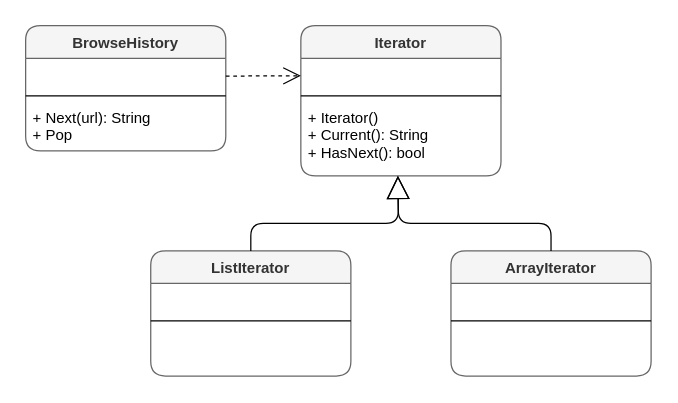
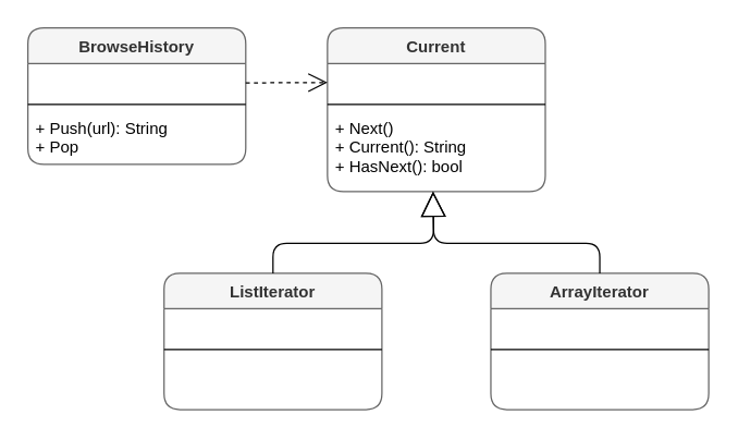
  <mxCell id="0" />
  <mxCell id="1" parent="0" />
  <mxCell id="2" value="BrowseHistory" style="swimlane;fontStyle=1;align=center;verticalAlign=top;childLayout=stackLayout;horizontal=1;startSize=26;horizontalStack=0;resizeParent=1;resizeParentMax=0;resizeLast=0;collapsible=1;marginBottom=0;resizeHeight=1;rounded=1;shadow=0;sketch=0;noLabel=0;portConstraintRotation=0;expand=1;resizable=1;treeFolding=0;pointerEvents=1;deletable=1;autosize=0;container=0;swimlaneFillColor=none;fillColor=#f5f5f5;strokeColor=#666666;fontColor=#333333;" vertex="1" parent="1"><mxGeometry x="20" y="20" width="160" height="100" as="geometry"><mxRectangle x="40" y="40" width="70" height="26" as="alternateBounds" /></mxGeometry></mxCell>
  <mxCell id="3" value=" " style="text;strokeColor=none;fillColor=none;align=left;verticalAlign=top;spacingLeft=4;spacingRight=4;overflow=hidden;rotatable=0;points=[[0,0.5],[1,0.5]];portConstraint=eastwest;" vertex="1" parent="2"><mxGeometry y="26" width="160" height="26" as="geometry" /></mxCell>
  <mxCell id="4" value="" style="line;strokeWidth=1;fillColor=none;align=left;verticalAlign=middle;spacingTop=-1;spacingLeft=3;spacingRight=3;rotatable=0;labelPosition=right;points=[];portConstraint=eastwest;" vertex="1" parent="2"><mxGeometry y="52" width="160" height="8" as="geometry" /></mxCell>
- <mxCell id="5" value="+ Next(url): String&#10;+ Pop" style="text;strokeColor=none;fillColor=none;align=left;verticalAlign=top;spacingLeft=4;spacingRight=4;overflow=hidden;rotatable=0;points=[[0,0.5],[1,0.5]];portConstraint=eastwest;" vertex="1" parent="2"><mxGeometry y="60" width="160" height="40" as="geometry" /></mxCell>
- <mxCell id="6" value="Iterator" style="swimlane;fontStyle=1;align=center;verticalAlign=top;childLayout=stackLayout;horizontal=1;startSize=26;horizontalStack=0;resizeParent=1;resizeParentMax=0;resizeLast=0;collapsible=1;marginBottom=0;resizeHeight=1;rounded=1;shadow=0;sketch=0;noLabel=0;portConstraintRotation=0;expand=1;resizable=1;treeFolding=0;pointerEvents=1;deletable=1;autosize=0;container=0;swimlaneFillColor=none;fillColor=#f5f5f5;strokeColor=#666666;fontColor=#333333;" vertex="1" parent="1"><mxGeometry x="240" y="20" width="160" height="120" as="geometry"><mxRectangle x="40" y="40" width="70" height="26" as="alternateBounds" /></mxGeometry></mxCell>
+ <mxCell id="5" value="+ Push(url): String&#10;+ Pop" style="text;strokeColor=none;fillColor=none;align=left;verticalAlign=top;spacingLeft=4;spacingRight=4;overflow=hidden;rotatable=0;points=[[0,0.5],[1,0.5]];portConstraint=eastwest;" vertex="1" parent="2"><mxGeometry y="60" width="160" height="40" as="geometry" /></mxCell>
+ <mxCell id="6" value="Current" style="swimlane;fontStyle=1;align=center;verticalAlign=top;childLayout=stackLayout;horizontal=1;startSize=26;horizontalStack=0;resizeParent=1;resizeParentMax=0;resizeLast=0;collapsible=1;marginBottom=0;resizeHeight=1;rounded=1;shadow=0;sketch=0;noLabel=0;portConstraintRotation=0;expand=1;resizable=1;treeFolding=0;pointerEvents=1;deletable=1;autosize=0;container=0;swimlaneFillColor=none;fillColor=#f5f5f5;strokeColor=#666666;fontColor=#333333;" vertex="1" parent="1"><mxGeometry x="240" y="20" width="160" height="120" as="geometry"><mxRectangle x="40" y="40" width="70" height="26" as="alternateBounds" /></mxGeometry></mxCell>
  <mxCell id="7" value=" " style="text;strokeColor=none;fillColor=none;align=left;verticalAlign=top;spacingLeft=4;spacingRight=4;overflow=hidden;rotatable=0;points=[[0,0.5],[1,0.5]];portConstraint=eastwest;" vertex="1" parent="6"><mxGeometry y="26" width="160" height="26" as="geometry" /></mxCell>
  <mxCell id="8" value="" style="line;strokeWidth=1;fillColor=none;align=left;verticalAlign=middle;spacingTop=-1;spacingLeft=3;spacingRight=3;rotatable=0;labelPosition=right;points=[];portConstraint=eastwest;" vertex="1" parent="6"><mxGeometry y="52" width="160" height="8" as="geometry" /></mxCell>
- <mxCell id="9" value="+ Iterator()&#10;+ Current(): String&#10;+ HasNext(): bool" style="text;strokeColor=none;fillColor=none;align=left;verticalAlign=top;spacingLeft=4;spacingRight=4;overflow=hidden;rotatable=0;points=[[0,0.5],[1,0.5]];portConstraint=eastwest;" vertex="1" parent="6"><mxGeometry y="60" width="160" height="60" as="geometry" /></mxCell>
+ <mxCell id="9" value="+ Next()&#10;+ Current(): String&#10;+ HasNext(): bool" style="text;strokeColor=none;fillColor=none;align=left;verticalAlign=top;spacingLeft=4;spacingRight=4;overflow=hidden;rotatable=0;points=[[0,0.5],[1,0.5]];portConstraint=eastwest;" vertex="1" parent="6"><mxGeometry y="60" width="160" height="60" as="geometry" /></mxCell>
  <mxCell id="10" value="ListIterator" style="swimlane;fontStyle=1;align=center;verticalAlign=top;childLayout=stackLayout;horizontal=1;startSize=26;horizontalStack=0;resizeParent=1;resizeParentMax=0;resizeLast=0;collapsible=1;marginBottom=0;resizeHeight=1;rounded=1;shadow=0;sketch=0;noLabel=0;portConstraintRotation=0;expand=1;resizable=1;treeFolding=0;pointerEvents=1;deletable=1;autosize=0;container=0;swimlaneFillColor=none;fillColor=#f5f5f5;strokeColor=#666666;fontColor=#333333;" vertex="1" parent="1"><mxGeometry x="120" y="200" width="160" height="100" as="geometry"><mxRectangle x="40" y="40" width="70" height="26" as="alternateBounds" /></mxGeometry></mxCell>
  <mxCell id="11" value=" " style="text;strokeColor=none;fillColor=none;align=left;verticalAlign=top;spacingLeft=4;spacingRight=4;overflow=hidden;rotatable=0;points=[[0,0.5],[1,0.5]];portConstraint=eastwest;" vertex="1" parent="10"><mxGeometry y="26" width="160" height="26" as="geometry" /></mxCell>
  <mxCell id="12" value="" style="line;strokeWidth=1;fillColor=none;align=left;verticalAlign=middle;spacingTop=-1;spacingLeft=3;spacingRight=3;rotatable=0;labelPosition=right;points=[];portConstraint=eastwest;" vertex="1" parent="10"><mxGeometry y="52" width="160" height="8" as="geometry" /></mxCell>
  <mxCell id="13" value=" " style="text;strokeColor=none;fillColor=none;align=left;verticalAlign=top;spacingLeft=4;spacingRight=4;overflow=hidden;rotatable=0;points=[[0,0.5],[1,0.5]];portConstraint=eastwest;" vertex="1" parent="10"><mxGeometry y="60" width="160" height="40" as="geometry" /></mxCell>
  <mxCell id="14" value="ArrayIterator" style="swimlane;fontStyle=1;align=center;verticalAlign=top;childLayout=stackLayout;horizontal=1;startSize=26;horizontalStack=0;resizeParent=1;resizeParentMax=0;resizeLast=0;collapsible=1;marginBottom=0;resizeHeight=1;rounded=1;shadow=0;sketch=0;noLabel=0;portConstraintRotation=0;expand=1;resizable=1;treeFolding=0;pointerEvents=1;deletable=1;autosize=0;container=0;swimlaneFillColor=none;fillColor=#f5f5f5;strokeColor=#666666;fontColor=#333333;" vertex="1" parent="1"><mxGeometry x="360" y="200" width="160" height="100" as="geometry"><mxRectangle x="40" y="40" width="70" height="26" as="alternateBounds" /></mxGeometry></mxCell>
  <mxCell id="15" value=" " style="text;strokeColor=none;fillColor=none;align=left;verticalAlign=top;spacingLeft=4;spacingRight=4;overflow=hidden;rotatable=0;points=[[0,0.5],[1,0.5]];portConstraint=eastwest;" vertex="1" parent="14"><mxGeometry y="26" width="160" height="26" as="geometry" /></mxCell>
  <mxCell id="16" value="" style="line;strokeWidth=1;fillColor=none;align=left;verticalAlign=middle;spacingTop=-1;spacingLeft=3;spacingRight=3;rotatable=0;labelPosition=right;points=[];portConstraint=eastwest;" vertex="1" parent="14"><mxGeometry y="52" width="160" height="8" as="geometry" /></mxCell>
  <mxCell id="17" value=" " style="text;strokeColor=none;fillColor=none;align=left;verticalAlign=top;spacingLeft=4;spacingRight=4;overflow=hidden;rotatable=0;points=[[0,0.5],[1,0.5]];portConstraint=eastwest;" vertex="1" parent="14"><mxGeometry y="60" width="160" height="40" as="geometry" /></mxCell>
  <mxCell id="18" value="" style="endArrow=block;endSize=16;endFill=0;html=1;entryX=0.485;entryY=1.051;entryDx=0;entryDy=0;entryPerimeter=0;exitX=0.5;exitY=0;exitDx=0;exitDy=0;" edge="1" parent="1" source="10"><mxGeometry width="160" relative="1" as="geometry"><mxPoint x="200" y="197.96" as="sourcePoint" /><mxPoint x="317.6" y="140" as="targetPoint" /><Array as="points"><mxPoint x="200" y="178" /><mxPoint x="318" y="177.96" /></Array></mxGeometry></mxCell>
  <mxCell id="19" value="" style="endArrow=block;endSize=16;endFill=0;html=1;entryX=0.485;entryY=1.051;entryDx=0;entryDy=0;entryPerimeter=0;exitX=0.5;exitY=0;exitDx=0;exitDy=0;" edge="1" parent="1" source="14"><mxGeometry width="160" relative="1" as="geometry"><mxPoint x="440" y="197.96" as="sourcePoint" /><mxPoint x="317.6" y="140" as="targetPoint" /><Array as="points"><mxPoint x="440" y="178" /><mxPoint x="318" y="177.96" /></Array></mxGeometry></mxCell>
  <mxCell id="20" value="" style="endArrow=open;endSize=12;dashed=1;html=1;" edge="1" parent="1"><mxGeometry width="160" relative="1" as="geometry"><mxPoint x="180" y="60.24" as="sourcePoint" /><mxPoint x="240" y="60" as="targetPoint" /></mxGeometry></mxCell>
